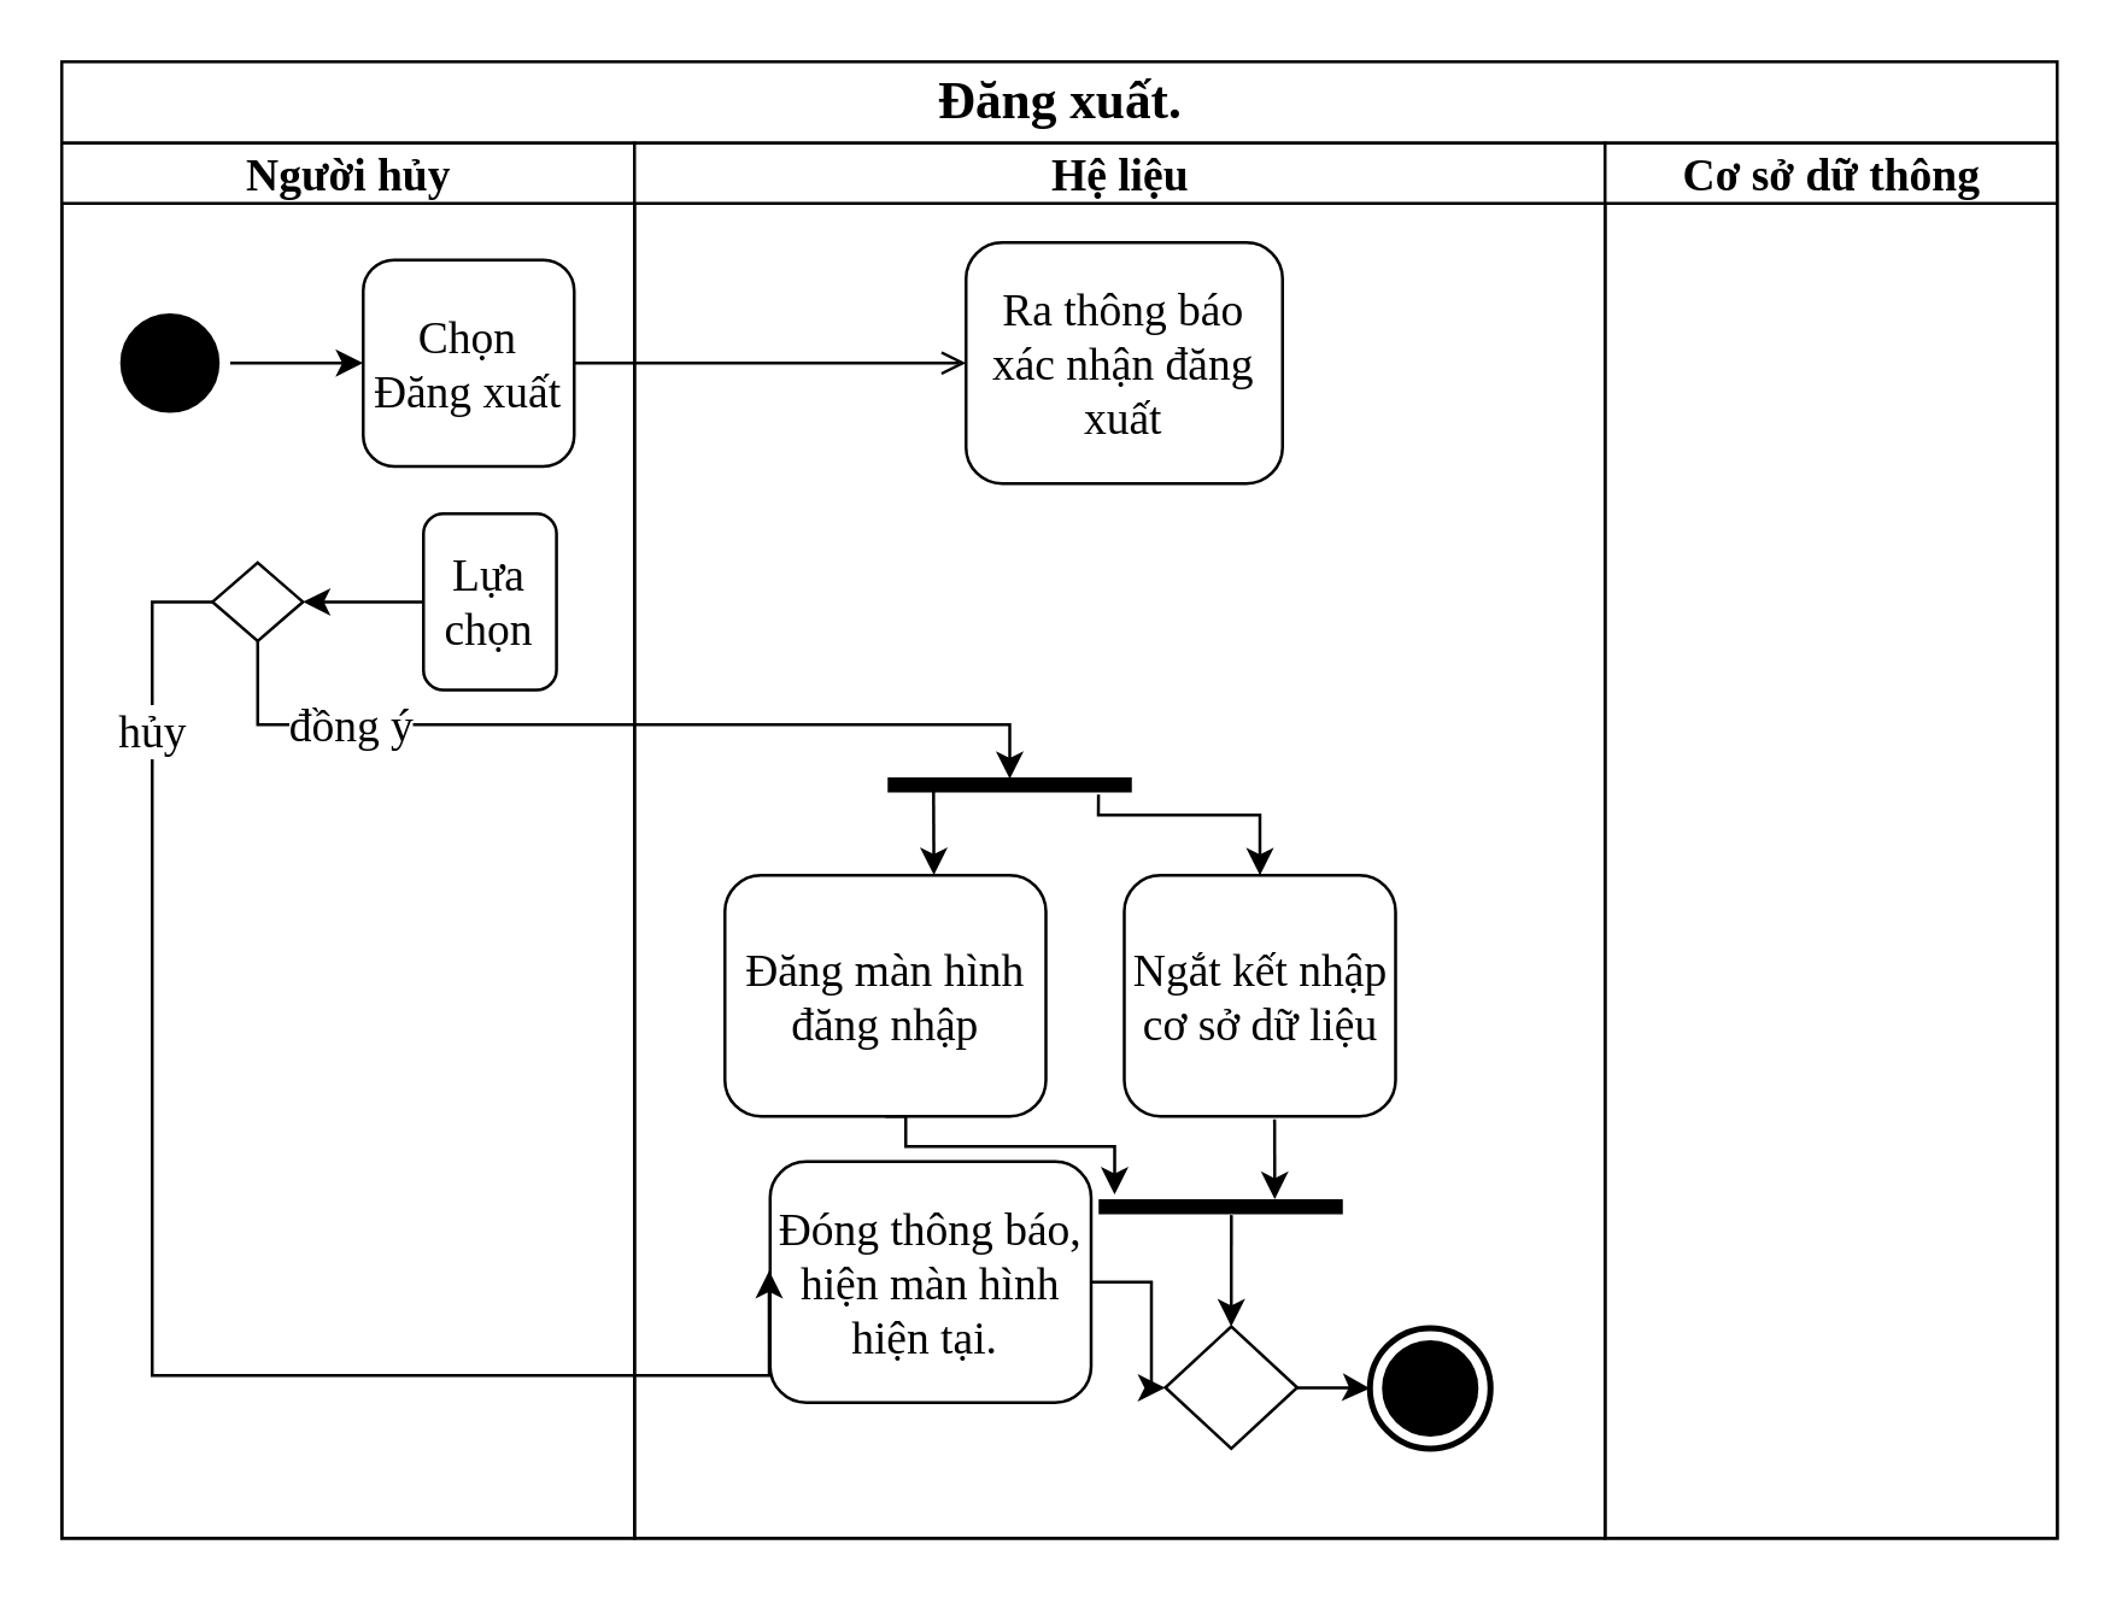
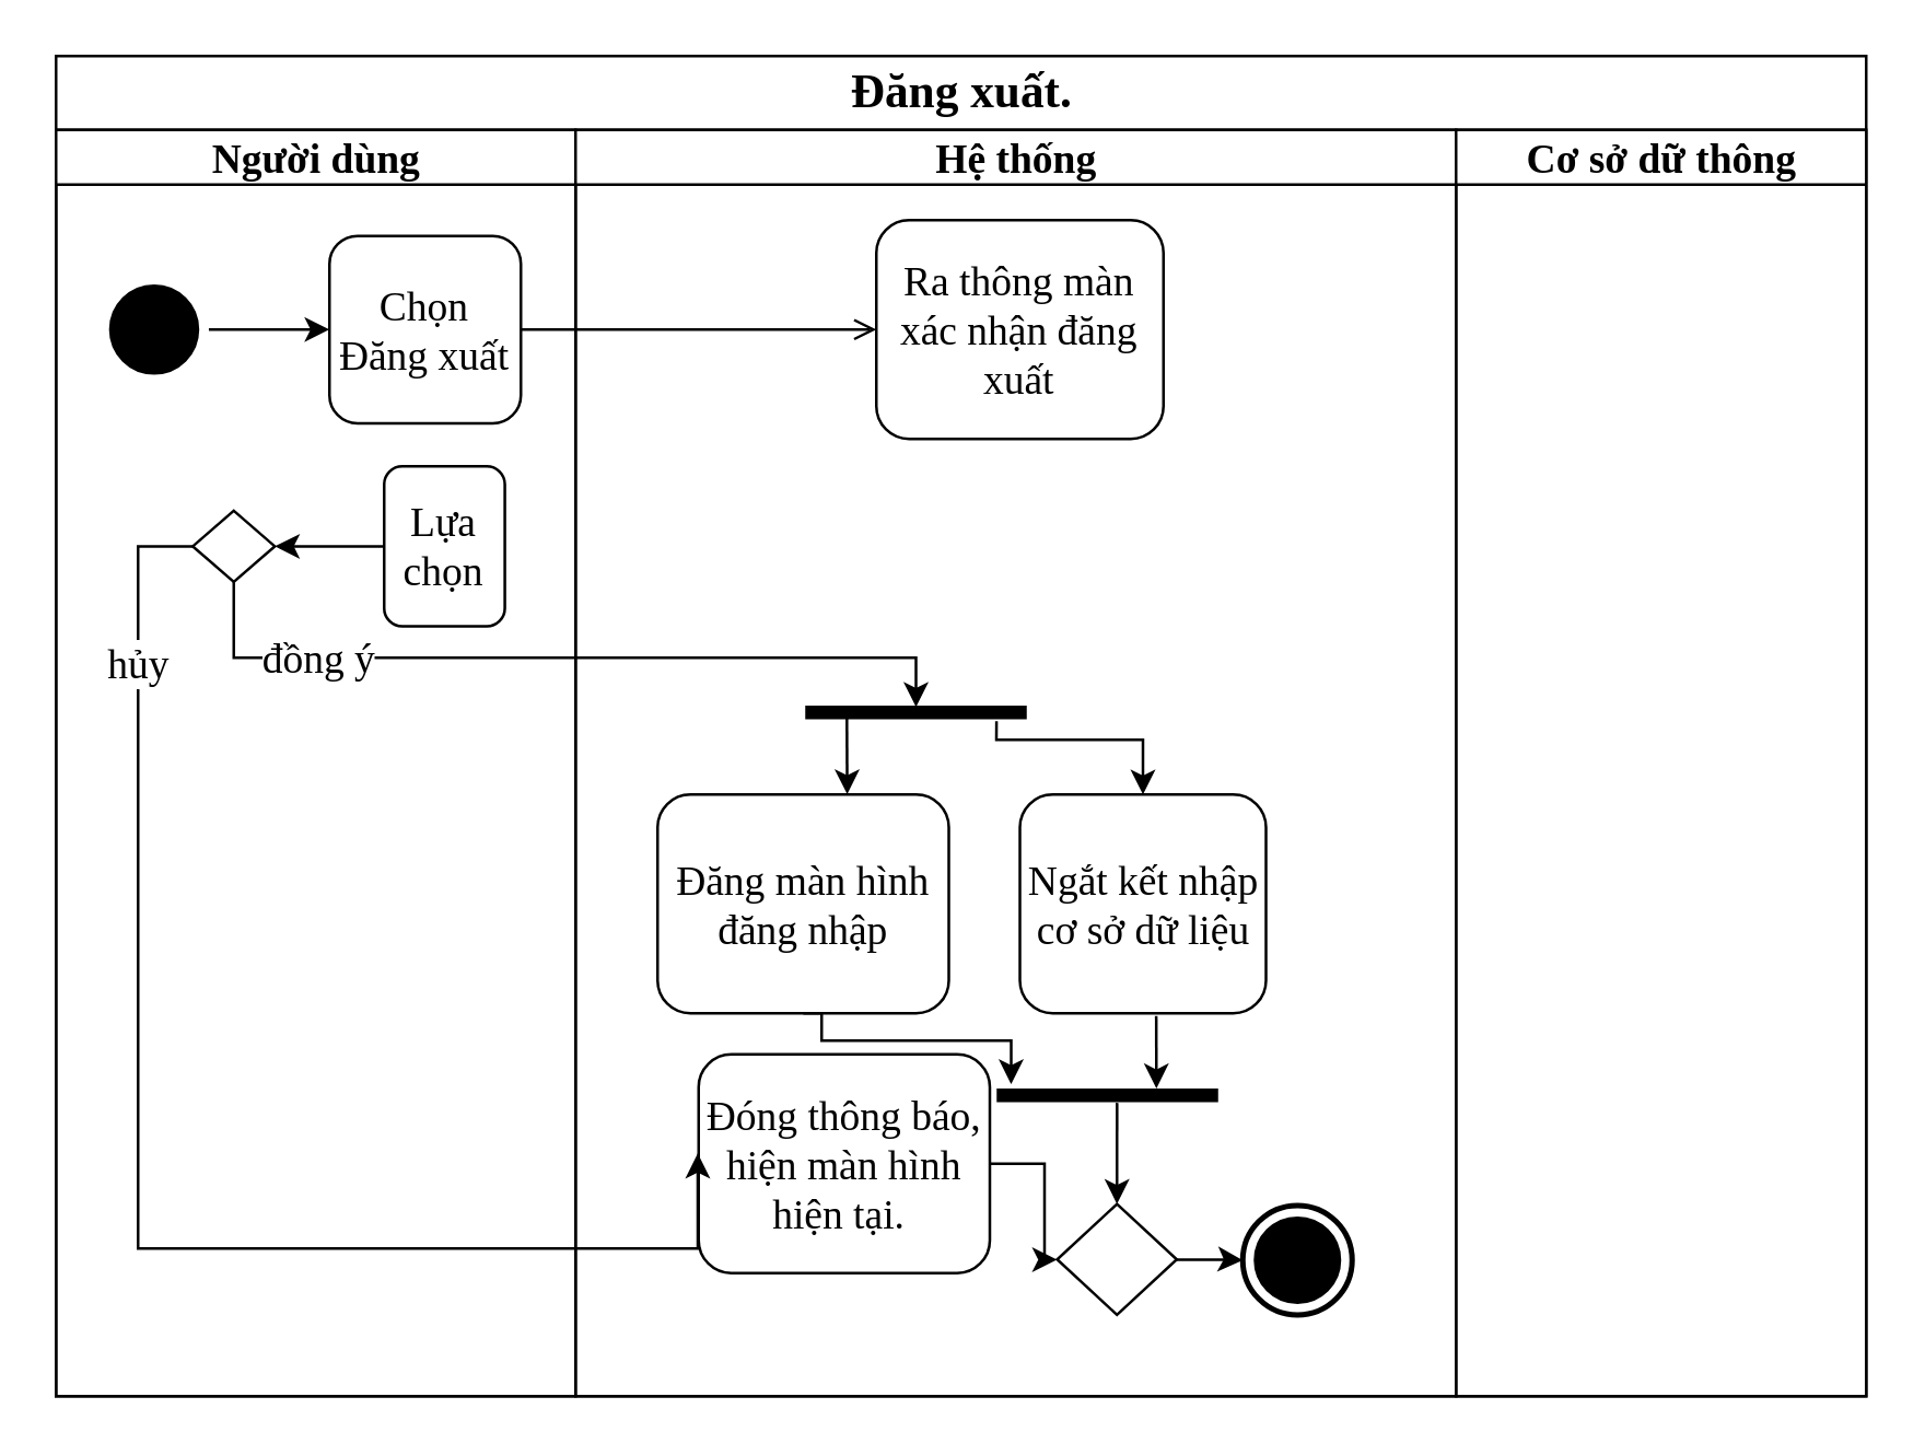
  <mxCell id="0" />
  <mxCell id="1" parent="0" />
  <mxCell id="2" value="&lt;span style=&quot;font-size: 13pt ; line-height: 107% ; font-family: &amp;#34;times new roman&amp;#34; , serif&quot;&gt;Đăng xuất.&lt;/span&gt;" style="swimlane;html=1;childLayout=stackLayout;resizeParent=1;resizeParentMax=0;startSize=27;rounded=0;glass=0;fontSize=15;fontFamily=Times New Roman;" parent="1" vertex="1"><mxGeometry x="20" y="20" width="662" height="490" as="geometry" /></mxCell>
- <mxCell id="3" value="Người hủy" style="swimlane;html=1;startSize=20;fontSize=15;fontFamily=Times New Roman;" parent="2" vertex="1"><mxGeometry y="27" width="190" height="463" as="geometry"><mxRectangle y="20" width="30" height="460" as="alternateBounds" /></mxGeometry></mxCell>
+ <mxCell id="3" value="Người dùng" style="swimlane;html=1;startSize=20;fontSize=15;fontFamily=Times New Roman;" parent="2" vertex="1"><mxGeometry y="27" width="190" height="463" as="geometry"><mxRectangle y="20" width="30" height="460" as="alternateBounds" /></mxGeometry></mxCell>
  <mxCell id="4" value="" style="edgeStyle=orthogonalEdgeStyle;rounded=0;orthogonalLoop=1;jettySize=auto;html=1;fontFamily=Times New Roman;fontSize=15;entryX=0;entryY=0.5;entryDx=0;entryDy=0;exitX=1;exitY=0.5;exitDx=0;exitDy=0;" parent="3" source="5" target="7" edge="1"><mxGeometry relative="1" as="geometry"><mxPoint x="30" y="163" as="targetPoint" /></mxGeometry></mxCell>
  <mxCell id="5" value="" style="ellipse;html=1;shape=startState;fillColor=#000000;strokeColor=#000000;rounded=0;glass=0;fontFamily=Times New Roman;fontSize=15;" parent="3" vertex="1"><mxGeometry x="15.88" y="53" width="40" height="40" as="geometry" /></mxCell>
  <mxCell id="6" value="" style="shape=rhombus;html=1;verticalLabelPosition=bottom;verticalAlignment=top;rounded=0;glass=0;strokeColor=#000000;fontFamily=Times New Roman;fontSize=15;" parent="3" vertex="1"><mxGeometry x="50" y="139.25" width="30" height="26" as="geometry" /></mxCell>
  <mxCell id="7" value="Chọn&lt;br&gt;Đăng xuất" style="shape=rect;html=1;rounded=1;whiteSpace=wrap;align=center;glass=0;strokeColor=#000000;fontFamily=Times New Roman;fontSize=15;" parent="3" vertex="1"><mxGeometry x="100" y="38.75" width="70" height="68.5" as="geometry" /></mxCell>
  <mxCell id="8" value="" style="edgeStyle=orthogonalEdgeStyle;rounded=0;orthogonalLoop=1;jettySize=auto;html=1;fontSize=15;entryX=1;entryY=0.5;entryDx=0;entryDy=0;" parent="3" source="9" target="6" edge="1"><mxGeometry relative="1" as="geometry"><mxPoint x="75.0" y="473" as="targetPoint" /></mxGeometry></mxCell>
  <mxCell id="9" value="&lt;font face=&quot;times new roman, serif&quot;&gt;Lựa chọn&lt;/font&gt;" style="shape=rect;html=1;rounded=1;whiteSpace=wrap;align=center;glass=0;strokeColor=#000000;fontFamily=Times New Roman;fontSize=15;" parent="3" vertex="1"><mxGeometry x="120" y="123" width="44.13" height="58.5" as="geometry" /></mxCell>
  <mxCell id="10" style="edgeStyle=orthogonalEdgeStyle;rounded=0;orthogonalLoop=1;jettySize=auto;html=1;fontFamily=Times New Roman;fontSize=15;entryX=0;entryY=0.5;entryDx=0;entryDy=0;exitX=1;exitY=0.5;exitDx=0;exitDy=0;endArrow=open;" parent="2" source="7" target="14" edge="1"><mxGeometry relative="1" as="geometry"><mxPoint x="170" y="160" as="sourcePoint" /><mxPoint x="212.5" y="162" as="targetPoint" /></mxGeometry></mxCell>
- <mxCell id="11" value="Hệ liệu" style="swimlane;html=1;startSize=20;fontSize=15;fontFamily=Times New Roman;" parent="2" vertex="1"><mxGeometry x="190" y="27" width="322" height="463" as="geometry" /></mxCell>
+ <mxCell id="11" value="Hệ thống" style="swimlane;html=1;startSize=20;fontSize=15;fontFamily=Times New Roman;" parent="2" vertex="1"><mxGeometry x="190" y="27" width="322" height="463" as="geometry" /></mxCell>
  <mxCell id="12" style="edgeStyle=orthogonalEdgeStyle;rounded=0;orthogonalLoop=1;jettySize=auto;html=1;entryX=1;entryY=0.5;entryDx=0;entryDy=0;fontFamily=Times New Roman;fontSize=15;" parent="11" edge="1"><mxGeometry relative="1" as="geometry"><mxPoint x="134.5" y="226.5" as="targetPoint" /></mxGeometry></mxCell>
  <mxCell id="13" value="không&lt;br&gt;hợp lệ" style="edgeLabel;html=1;align=center;verticalAlign=middle;resizable=0;points=[];fontFamily=Times New Roman;fontSize=15;" parent="12" vertex="1" connectable="0"><mxGeometry x="-0.25" y="2" relative="1" as="geometry"><mxPoint x="-0.55" y="24.38" as="offset" /></mxGeometry></mxCell>
- <mxCell id="14" value="&lt;span style=&quot;font-size: 15px ; line-height: 107% ; font-family: &amp;#34;times new roman&amp;#34; , serif&quot;&gt;Ra thông báo xác nhận đăng xuất&lt;/span&gt;" style="shape=rect;html=1;rounded=1;whiteSpace=wrap;align=center;glass=0;strokeColor=#000000;fontFamily=Times New Roman;fontSize=15;" parent="11" vertex="1"><mxGeometry x="110" y="33" width="105" height="80" as="geometry" /></mxCell>
+ <mxCell id="14" value="&lt;span style=&quot;font-size: 15px ; line-height: 107% ; font-family: &amp;#34;times new roman&amp;#34; , serif&quot;&gt;Ra thông màn xác nhận đăng xuất&lt;/span&gt;" style="shape=rect;html=1;rounded=1;whiteSpace=wrap;align=center;glass=0;strokeColor=#000000;fontFamily=Times New Roman;fontSize=15;" parent="11" vertex="1"><mxGeometry x="110" y="33" width="105" height="80" as="geometry" /></mxCell>
  <mxCell id="15" value="" style="edgeStyle=orthogonalEdgeStyle;rounded=0;orthogonalLoop=1;jettySize=auto;html=1;entryX=1.513;entryY=0.06;entryDx=0;entryDy=0;entryPerimeter=0;exitX=0.5;exitY=1;exitDx=0;exitDy=0;fontSize=15;" parent="11" source="16" target="27" edge="1"><mxGeometry relative="1" as="geometry"><mxPoint x="89.5" y="343" as="targetPoint" /><Array as="points"><mxPoint x="90" y="323" /><mxPoint x="90" y="333" /><mxPoint x="159" y="333" /></Array></mxGeometry></mxCell>
  <mxCell id="16" value="&lt;font face=&quot;times new roman, serif&quot;&gt;Đăng màn hình đăng nhập&lt;/font&gt;" style="shape=rect;html=1;rounded=1;whiteSpace=wrap;align=center;glass=0;strokeColor=#000000;fontFamily=Times New Roman;fontSize=15;" parent="11" vertex="1"><mxGeometry x="30" y="243" width="106.5" height="80" as="geometry" /></mxCell>
  <mxCell id="17" value="" style="edgeStyle=orthogonalEdgeStyle;rounded=0;orthogonalLoop=1;jettySize=auto;html=1;exitX=-0.31;exitY=0.868;exitDx=0;exitDy=0;exitPerimeter=0;fontSize=15;" parent="11" source="25" target="23" edge="1"><mxGeometry relative="1" as="geometry"><Array as="points"><mxPoint x="153.5" y="223" /><mxPoint x="207.5" y="223" /></Array></mxGeometry></mxCell>
  <mxCell id="18" style="edgeStyle=orthogonalEdgeStyle;rounded=0;orthogonalLoop=1;jettySize=auto;html=1;fontFamily=Times New Roman;fontSize=15;entryX=0.5;entryY=0;entryDx=0;entryDy=0;exitX=-0.188;exitY=0.544;exitDx=0;exitDy=0;exitPerimeter=0;" parent="11" source="27" target="26" edge="1"><mxGeometry relative="1" as="geometry"><mxPoint x="198" y="391.0" as="targetPoint" /><mxPoint x="197.5" y="363" as="sourcePoint" /></mxGeometry></mxCell>
  <mxCell id="19" value="" style="edgeStyle=orthogonalEdgeStyle;rounded=0;orthogonalLoop=1;jettySize=auto;html=1;endArrow=classic;endFill=1;fontFamily=Times New Roman;fontSize=15;" parent="11" source="26" target="28" edge="1"><mxGeometry relative="1" as="geometry" /></mxCell>
  <mxCell id="20" value="" style="edgeStyle=orthogonalEdgeStyle;rounded=0;orthogonalLoop=1;jettySize=auto;html=1;fontSize=15;" parent="11" source="21" target="26" edge="1"><mxGeometry relative="1" as="geometry"><mxPoint x="420" y="496.75" as="sourcePoint" /><mxPoint x="500" y="496.75" as="targetPoint" /></mxGeometry></mxCell>
  <mxCell id="21" value="&lt;span style=&quot;font-family: &amp;#34;times new roman&amp;#34; , serif&quot;&gt;Đóng thông báo, h&lt;/span&gt;&lt;font face=&quot;times new roman, serif&quot;&gt;iện màn hình hiện tại.&amp;nbsp;&lt;/font&gt;" style="shape=rect;html=1;rounded=1;whiteSpace=wrap;align=center;glass=0;strokeColor=#000000;fontFamily=Times New Roman;fontSize=15;" parent="11" vertex="1"><mxGeometry x="45" y="338" width="106.5" height="80" as="geometry" /></mxCell>
  <mxCell id="22" style="edgeStyle=orthogonalEdgeStyle;rounded=0;orthogonalLoop=1;jettySize=auto;html=1;exitX=0.554;exitY=1.012;exitDx=0;exitDy=0;exitPerimeter=0;entryX=1.134;entryY=0.724;entryDx=0;entryDy=0;entryPerimeter=0;" edge="1" parent="11" source="23" target="27"><mxGeometry relative="1" as="geometry"><mxPoint x="212" y="343" as="targetPoint" /><Array as="points" /></mxGeometry></mxCell>
  <mxCell id="23" value="&lt;span style=&quot;font-size: 15px ; line-height: 107% ; font-family: &amp;#34;times new roman&amp;#34; , serif&quot;&gt;Ngắt kết nhập cơ sở dữ liệu&lt;/span&gt;" style="shape=rect;html=1;rounded=1;whiteSpace=wrap;align=center;glass=0;strokeColor=#000000;fontFamily=Times New Roman;fontSize=15;" parent="11" vertex="1"><mxGeometry x="162.5" y="243" width="90" height="80" as="geometry" /></mxCell>
  <mxCell id="24" style="edgeStyle=orthogonalEdgeStyle;rounded=0;orthogonalLoop=1;jettySize=auto;html=1;entryX=0.651;entryY=-0.001;entryDx=0;entryDy=0;entryPerimeter=0;exitX=-0.056;exitY=0.184;exitDx=0;exitDy=0;exitPerimeter=0;" parent="11" source="25" target="16" edge="1"><mxGeometry relative="1" as="geometry" /></mxCell>
  <mxCell id="25" value="" style="shape=rect;html=1;fillColor=#000000;verticalLabelPosition=bottom;verticalAlignment=top;rotation=-90;fontSize=15;" parent="11" vertex="1"><mxGeometry x="122.5" y="173" width="4" height="80" as="geometry" /></mxCell>
  <mxCell id="26" value="" style="shape=rhombus;html=1;verticalLabelPosition=top;verticalAlignment=bottom;rounded=0;glass=0;strokeColor=#000000;fontFamily=Times New Roman;fontSize=15;" parent="11" vertex="1"><mxGeometry x="176.12" y="392.75" width="43.75" height="40.5" as="geometry" /></mxCell>
  <mxCell id="27" value="" style="shape=rect;html=1;fillColor=#000000;verticalLabelPosition=bottom;verticalAlignment=top;rotation=-90;fontSize=15;" parent="11" vertex="1"><mxGeometry x="192.5" y="313" width="4" height="80" as="geometry" /></mxCell>
  <mxCell id="28" value="" style="html=1;shape=mxgraph.sysml.actFinal;strokeWidth=2;verticalLabelPosition=bottom;verticalAlignment=top;rounded=0;glass=0;fontFamily=Times New Roman;fontSize=15;" parent="11" vertex="1"><mxGeometry x="244" y="393.25" width="40" height="40" as="geometry" /></mxCell>
  <mxCell id="29" value="Cơ sở dữ thông" style="swimlane;html=1;startSize=20;fontSize=15;fontFamily=Times New Roman;" parent="2" vertex="1"><mxGeometry x="512" y="27" width="150" height="463" as="geometry" /></mxCell>
  <mxCell id="30" value="" style="edgeStyle=orthogonalEdgeStyle;rounded=0;orthogonalLoop=1;jettySize=auto;html=1;fontFamily=Times New Roman;entryX=1;entryY=0.5;entryDx=0;entryDy=0;exitX=0.5;exitY=1;exitDx=0;exitDy=0;" parent="2" edge="1"><mxGeometry relative="1" as="geometry"><mxPoint x="542" y="253.505" as="targetPoint" /></mxGeometry></mxCell>
  <mxCell id="31" value="" style="edgeStyle=orthogonalEdgeStyle;rounded=0;orthogonalLoop=1;jettySize=auto;html=1;fontSize=15;exitX=0.5;exitY=1;exitDx=0;exitDy=0;entryX=1;entryY=0.5;entryDx=0;entryDy=0;" parent="2" source="6" target="25" edge="1"><mxGeometry relative="1" as="geometry"><mxPoint x="350" y="220" as="targetPoint" /><Array as="points"><mxPoint x="65" y="220" /><mxPoint x="315" y="220" /></Array></mxGeometry></mxCell>
  <mxCell id="32" value="đồng ý" style="edgeLabel;html=1;align=center;verticalAlign=middle;resizable=0;points=[];fontSize=15;fontFamily=Times New Roman;" parent="31" vertex="1" connectable="0"><mxGeometry x="0.279" y="1" relative="1" as="geometry"><mxPoint x="-130.79" y="0.97" as="offset" /></mxGeometry></mxCell>
  <mxCell id="33" value="" style="edgeStyle=orthogonalEdgeStyle;rounded=0;orthogonalLoop=1;jettySize=auto;html=1;endArrow=classic;endFill=1;fontFamily=Times New Roman;fontSize=15;exitX=0;exitY=0.5;exitDx=0;exitDy=0;entryX=-0.003;entryY=0.453;entryDx=0;entryDy=0;entryPerimeter=0;" parent="2" source="6" target="21" edge="1"><mxGeometry relative="1" as="geometry"><mxPoint x="220" y="750" as="targetPoint" /><Array as="points"><mxPoint x="30" y="179" /><mxPoint x="30" y="436" /></Array></mxGeometry></mxCell>
  <mxCell id="34" value="hủy" style="edgeLabel;html=1;align=center;verticalAlign=middle;resizable=0;points=[];fontSize=15;fontFamily=Times New Roman;" parent="33" vertex="1" connectable="0"><mxGeometry x="-0.488" y="-2" relative="1" as="geometry"><mxPoint x="1.97" y="-70.24" as="offset" /></mxGeometry></mxCell>
